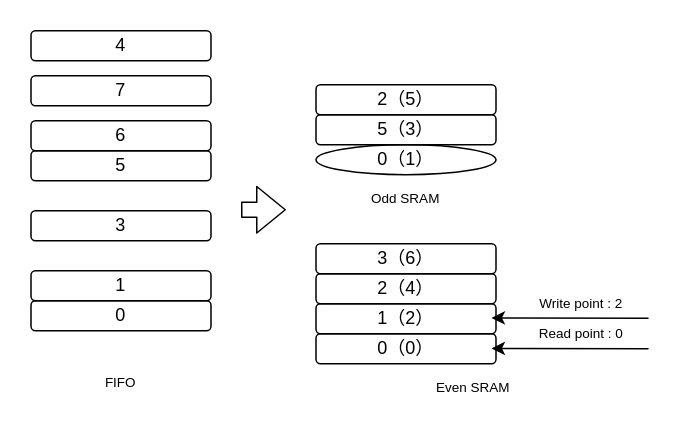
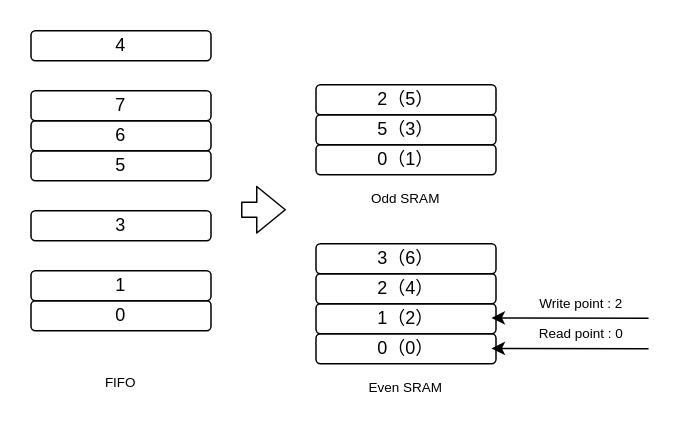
  <mxCell id="0" />
  <mxCell id="1" parent="0" />
- <mxCell id="2" value="7" style="rounded=1;whiteSpace=wrap;html=1;fillColor=none;strokeColor=#000000;fontColor=#000000;" vertex="1" parent="1"><mxGeometry x="20" y="50" width="120" height="20" as="geometry" /></mxCell>
+ <mxCell id="2" value="7" style="rounded=1;whiteSpace=wrap;html=1;fillColor=none;strokeColor=#000000;fontColor=#000000;" vertex="1" parent="1"><mxGeometry x="20" y="60" width="120" height="20" as="geometry" /></mxCell>
  <mxCell id="3" value="6" style="rounded=1;whiteSpace=wrap;html=1;fillColor=none;strokeColor=#000000;fontColor=#000000;" vertex="1" parent="1"><mxGeometry x="20" y="80" width="120" height="20" as="geometry" /></mxCell>
  <mxCell id="4" value="5" style="rounded=1;whiteSpace=wrap;html=1;fillColor=none;strokeColor=#000000;fontColor=#000000;" vertex="1" parent="1"><mxGeometry x="20" y="100" width="120" height="20" as="geometry" /></mxCell>
  <mxCell id="5" value="4" style="rounded=1;whiteSpace=wrap;html=1;fillColor=none;strokeColor=#000000;fontColor=#000000;" vertex="1" parent="1"><mxGeometry x="20" y="20" width="120" height="20" as="geometry" /></mxCell>
  <mxCell id="6" value="3" style="rounded=1;whiteSpace=wrap;html=1;fillColor=none;strokeColor=#000000;fontColor=#000000;" vertex="1" parent="1"><mxGeometry x="20" y="140" width="120" height="20" as="geometry" /></mxCell>
  <mxCell id="7" value="1" style="rounded=1;whiteSpace=wrap;html=1;fillColor=none;strokeColor=#000000;fontColor=#000000;" vertex="1" parent="1"><mxGeometry x="20" y="180" width="120" height="20" as="geometry" /></mxCell>
  <mxCell id="8" value="0" style="rounded=1;whiteSpace=wrap;html=1;fillColor=none;strokeColor=#000000;fontColor=#000000;" vertex="1" parent="1"><mxGeometry x="20" y="200" width="120" height="20" as="geometry" /></mxCell>
  <mxCell id="9" value="FIFO" style="text;html=1;strokeColor=none;fillColor=none;align=center;verticalAlign=middle;whiteSpace=wrap;rounded=0;fontColor=#000000;fontSize=9;" vertex="1" parent="1"><mxGeometry x="30" y="245" width="100" height="20" as="geometry" /></mxCell>
  <mxCell id="10" value="" style="shape=flexArrow;endArrow=classic;html=1;fontSize=9;fontColor=#A6A6A6;strokeColor=#000000;" edge="1" parent="1"><mxGeometry width="50" height="50" relative="1" as="geometry"><mxPoint x="160" y="139.31" as="sourcePoint" /><mxPoint x="190" y="139.31" as="targetPoint" /></mxGeometry></mxCell>
  <mxCell id="11" value="2（5）" style="rounded=1;whiteSpace=wrap;html=1;fillColor=none;strokeColor=#000000;fontColor=#000000;" vertex="1" parent="1"><mxGeometry x="210" y="56" width="120" height="20" as="geometry" /></mxCell>
  <mxCell id="12" value="5（3）" style="rounded=1;whiteSpace=wrap;html=1;fillColor=none;strokeColor=#000000;fontColor=#000000;" vertex="1" parent="1"><mxGeometry x="210" y="76" width="120" height="20" as="geometry" /></mxCell>
- <mxCell id="13" value="0（1）" style="ellipse;whiteSpace=wrap;html=1;fillColor=none;strokeColor=#000000;fontColor=#000000;" vertex="1" parent="1"><mxGeometry x="210" y="96" width="120" height="20" as="geometry" /></mxCell>
+ <mxCell id="13" value="0（1）" style="rounded=1;whiteSpace=wrap;html=1;fillColor=none;strokeColor=#000000;fontColor=#000000;" vertex="1" parent="1"><mxGeometry x="210" y="96" width="120" height="20" as="geometry" /></mxCell>
  <mxCell id="14" value="Odd SRAM" style="text;html=1;strokeColor=none;fillColor=none;align=center;verticalAlign=middle;whiteSpace=wrap;rounded=0;fontColor=#000000;fontSize=9;" vertex="1" parent="1"><mxGeometry x="220" y="122" width="100" height="20" as="geometry" /></mxCell>
  <mxCell id="15" value="3（6）" style="rounded=1;whiteSpace=wrap;html=1;fillColor=none;strokeColor=#000000;fontColor=#000000;" vertex="1" parent="1"><mxGeometry x="210" y="162" width="120" height="20" as="geometry" /></mxCell>
  <mxCell id="16" value="2（4）" style="rounded=1;whiteSpace=wrap;html=1;fillColor=none;strokeColor=#000000;fontColor=#000000;" vertex="1" parent="1"><mxGeometry x="210" y="182" width="120" height="20" as="geometry" /></mxCell>
  <mxCell id="17" value="1（2）" style="rounded=1;whiteSpace=wrap;html=1;fillColor=none;strokeColor=#000000;fontColor=#000000;" vertex="1" parent="1"><mxGeometry x="210" y="202" width="120" height="20" as="geometry" /></mxCell>
  <mxCell id="18" value="0（0）" style="rounded=1;whiteSpace=wrap;html=1;fillColor=none;strokeColor=#000000;fontColor=#000000;" vertex="1" parent="1"><mxGeometry x="210" y="222" width="120" height="20" as="geometry" /></mxCell>
- <mxCell id="19" value="Even SRAM" style="text;html=1;strokeColor=none;fillColor=none;align=center;verticalAlign=middle;whiteSpace=wrap;rounded=0;fontColor=#000000;fontSize=9;" vertex="1" parent="1"><mxGeometry x="265" y="248" width="100" height="20" as="geometry" /></mxCell>
+ <mxCell id="19" value="Even SRAM" style="text;html=1;strokeColor=none;fillColor=none;align=center;verticalAlign=middle;whiteSpace=wrap;rounded=0;fontColor=#000000;fontSize=9;" vertex="1" parent="1"><mxGeometry x="220" y="248" width="100" height="20" as="geometry" /></mxCell>
  <mxCell id="20" value="" style="endArrow=classic;html=1;fontColor=#000000;strokeColor=#000000;entryX=1;entryY=0.5;entryDx=0;entryDy=0;exitX=0.947;exitY=0.993;exitDx=0;exitDy=0;exitPerimeter=0;" edge="1" parent="1"><mxGeometry width="50" height="50" relative="1" as="geometry"><mxPoint x="431.7" y="231.96" as="sourcePoint" /><mxPoint x="327" y="231.76" as="targetPoint" /></mxGeometry></mxCell>
  <mxCell id="21" value="Read point : 0" style="text;html=1;strokeColor=none;fillColor=none;align=center;verticalAlign=middle;whiteSpace=wrap;rounded=0;fontColor=#000000;fontSize=9;" vertex="1" parent="1"><mxGeometry x="337" y="212" width="100" height="20" as="geometry" /></mxCell>
  <mxCell id="22" value="" style="endArrow=classic;html=1;fontColor=#000000;strokeColor=#000000;entryX=1;entryY=0.5;entryDx=0;entryDy=0;exitX=0.947;exitY=0.993;exitDx=0;exitDy=0;exitPerimeter=0;" edge="1" parent="1"><mxGeometry width="50" height="50" relative="1" as="geometry"><mxPoint x="431.7" y="211.63" as="sourcePoint" /><mxPoint x="327" y="211.43" as="targetPoint" /></mxGeometry></mxCell>
  <mxCell id="23" value="Write point : 2" style="text;html=1;strokeColor=none;fillColor=none;align=center;verticalAlign=middle;whiteSpace=wrap;rounded=0;fontColor=#000000;fontSize=9;" vertex="1" parent="1"><mxGeometry x="337" y="191.67" width="100" height="20" as="geometry" /></mxCell>
